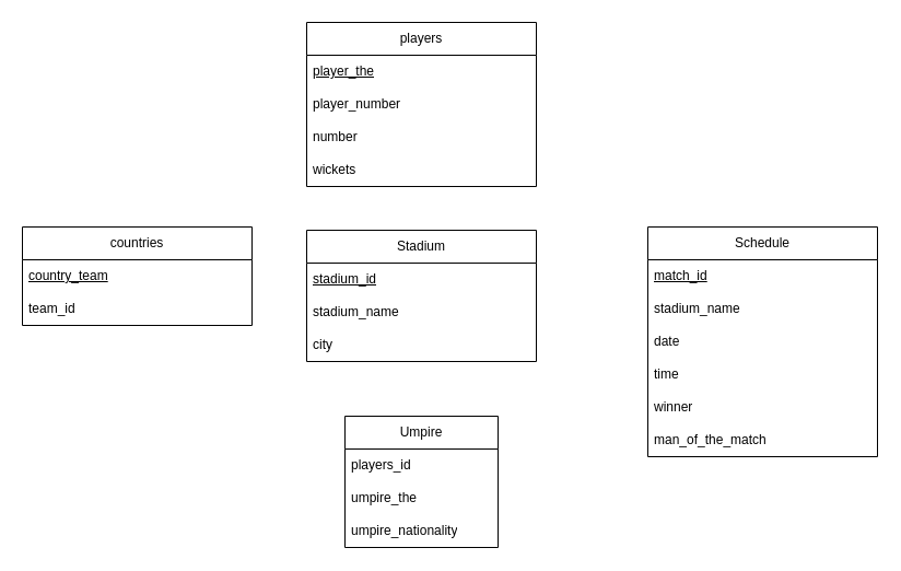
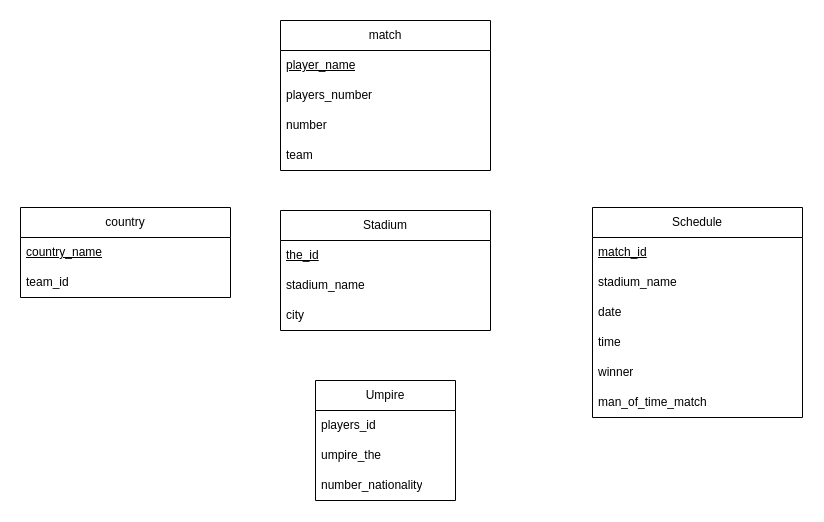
  <mxCell id="0" />
  <mxCell id="1" parent="0" />
- <mxCell id="2" value="countries" style="swimlane;fontStyle=0;childLayout=stackLayout;horizontal=1;startSize=30;horizontalStack=0;resizeParent=1;resizeParentMax=0;resizeLast=0;collapsible=1;marginBottom=0;whiteSpace=wrap;html=1;" vertex="1" parent="1"><mxGeometry y="207" width="210" height="90" as="geometry" x="20"><mxRectangle x="50" y="270" width="100" height="30" as="alternateBounds" /></mxGeometry></mxCell>
- <mxCell id="3" value="&lt;u&gt;country_team&lt;/u&gt;" style="text;strokeColor=none;fillColor=none;align=left;verticalAlign=middle;spacingLeft=4;spacingRight=4;overflow=hidden;points=[[0,0.5],[1,0.5]];portConstraint=eastwest;rotatable=0;whiteSpace=wrap;html=1;" vertex="1" parent="2"><mxGeometry y="30" width="210" height="30" as="geometry" /></mxCell>
+ <mxCell id="2" value="country" style="swimlane;fontStyle=0;childLayout=stackLayout;horizontal=1;startSize=30;horizontalStack=0;resizeParent=1;resizeParentMax=0;resizeLast=0;collapsible=1;marginBottom=0;whiteSpace=wrap;html=1;" vertex="1" parent="1"><mxGeometry y="207" width="210" height="90" as="geometry" x="20"><mxRectangle x="50" y="270" width="100" height="30" as="alternateBounds" /></mxGeometry></mxCell>
+ <mxCell id="3" value="&lt;u&gt;country_name&lt;/u&gt;" style="text;strokeColor=none;fillColor=none;align=left;verticalAlign=middle;spacingLeft=4;spacingRight=4;overflow=hidden;points=[[0,0.5],[1,0.5]];portConstraint=eastwest;rotatable=0;whiteSpace=wrap;html=1;" vertex="1" parent="2"><mxGeometry y="30" width="210" height="30" as="geometry" /></mxCell>
  <mxCell id="4" value="team_id" style="text;strokeColor=none;fillColor=none;align=left;verticalAlign=middle;spacingLeft=4;spacingRight=4;overflow=hidden;points=[[0,0.5],[1,0.5]];portConstraint=eastwest;rotatable=0;whiteSpace=wrap;html=1;" vertex="1" parent="2"><mxGeometry y="60" width="210" height="30" as="geometry" /></mxCell>
  <mxCell id="5" value="Schedule" style="swimlane;fontStyle=0;childLayout=stackLayout;horizontal=1;startSize=30;horizontalStack=0;resizeParent=1;resizeParentMax=0;resizeLast=0;collapsible=1;marginBottom=0;whiteSpace=wrap;html=1;" vertex="1" parent="1"><mxGeometry x="592" y="207" width="210" height="210" as="geometry"><mxRectangle x="50" y="270" width="100" height="30" as="alternateBounds" /></mxGeometry></mxCell>
  <mxCell id="6" value="&lt;u&gt;match_id&lt;/u&gt;" style="text;strokeColor=none;fillColor=none;align=left;verticalAlign=middle;spacingLeft=4;spacingRight=4;overflow=hidden;points=[[0,0.5],[1,0.5]];portConstraint=eastwest;rotatable=0;whiteSpace=wrap;html=1;" vertex="1" parent="5"><mxGeometry y="30" width="210" height="30" as="geometry" /></mxCell>
  <mxCell id="7" value="stadium_name" style="text;strokeColor=none;fillColor=none;align=left;verticalAlign=middle;spacingLeft=4;spacingRight=4;overflow=hidden;points=[[0,0.5],[1,0.5]];portConstraint=eastwest;rotatable=0;whiteSpace=wrap;html=1;" vertex="1" parent="5"><mxGeometry y="60" width="210" height="30" as="geometry" /></mxCell>
  <mxCell id="8" value="date" style="text;strokeColor=none;fillColor=none;align=left;verticalAlign=middle;spacingLeft=4;spacingRight=4;overflow=hidden;points=[[0,0.5],[1,0.5]];portConstraint=eastwest;rotatable=0;whiteSpace=wrap;html=1;" vertex="1" parent="5"><mxGeometry y="90" width="210" height="30" as="geometry" /></mxCell>
  <mxCell id="9" value="time" style="text;strokeColor=none;fillColor=none;align=left;verticalAlign=middle;spacingLeft=4;spacingRight=4;overflow=hidden;points=[[0,0.5],[1,0.5]];portConstraint=eastwest;rotatable=0;whiteSpace=wrap;html=1;" vertex="1" parent="5"><mxGeometry y="120" width="210" height="30" as="geometry" /></mxCell>
  <mxCell id="10" value="winner" style="text;strokeColor=none;fillColor=none;align=left;verticalAlign=middle;spacingLeft=4;spacingRight=4;overflow=hidden;points=[[0,0.5],[1,0.5]];portConstraint=eastwest;rotatable=0;whiteSpace=wrap;html=1;" vertex="1" parent="5"><mxGeometry y="150" width="210" height="30" as="geometry" /></mxCell>
- <mxCell id="11" value="man_of_the_match" style="text;strokeColor=none;fillColor=none;align=left;verticalAlign=middle;spacingLeft=4;spacingRight=4;overflow=hidden;points=[[0,0.5],[1,0.5]];portConstraint=eastwest;rotatable=0;whiteSpace=wrap;html=1;" vertex="1" parent="5"><mxGeometry y="180" width="210" height="30" as="geometry" /></mxCell>
- <mxCell id="12" value="players" style="swimlane;fontStyle=0;childLayout=stackLayout;horizontal=1;startSize=30;horizontalStack=0;resizeParent=1;resizeParentMax=0;resizeLast=0;collapsible=1;marginBottom=0;whiteSpace=wrap;html=1;" vertex="1" parent="1"><mxGeometry x="280" y="20" width="210" height="150" as="geometry"><mxRectangle x="50" y="270" width="100" height="30" as="alternateBounds" /></mxGeometry></mxCell>
- <mxCell id="13" value="&lt;u&gt;player_the&lt;/u&gt;" style="text;strokeColor=none;fillColor=none;align=left;verticalAlign=middle;spacingLeft=4;spacingRight=4;overflow=hidden;points=[[0,0.5],[1,0.5]];portConstraint=eastwest;rotatable=0;whiteSpace=wrap;html=1;" vertex="1" parent="12"><mxGeometry y="30" width="210" height="30" as="geometry" /></mxCell>
- <mxCell id="14" value="player_number" style="text;strokeColor=none;fillColor=none;align=left;verticalAlign=middle;spacingLeft=4;spacingRight=4;overflow=hidden;points=[[0,0.5],[1,0.5]];portConstraint=eastwest;rotatable=0;whiteSpace=wrap;html=1;" vertex="1" parent="12"><mxGeometry y="60" width="210" height="30" as="geometry" /></mxCell>
+ <mxCell id="11" value="man_of_time_match" style="text;strokeColor=none;fillColor=none;align=left;verticalAlign=middle;spacingLeft=4;spacingRight=4;overflow=hidden;points=[[0,0.5],[1,0.5]];portConstraint=eastwest;rotatable=0;whiteSpace=wrap;html=1;" vertex="1" parent="5"><mxGeometry y="180" width="210" height="30" as="geometry" /></mxCell>
+ <mxCell id="12" value="match" style="swimlane;fontStyle=0;childLayout=stackLayout;horizontal=1;startSize=30;horizontalStack=0;resizeParent=1;resizeParentMax=0;resizeLast=0;collapsible=1;marginBottom=0;whiteSpace=wrap;html=1;" vertex="1" parent="1"><mxGeometry x="280" y="20" width="210" height="150" as="geometry"><mxRectangle x="50" y="270" width="100" height="30" as="alternateBounds" /></mxGeometry></mxCell>
+ <mxCell id="13" value="&lt;u&gt;player_name&lt;/u&gt;" style="text;strokeColor=none;fillColor=none;align=left;verticalAlign=middle;spacingLeft=4;spacingRight=4;overflow=hidden;points=[[0,0.5],[1,0.5]];portConstraint=eastwest;rotatable=0;whiteSpace=wrap;html=1;" vertex="1" parent="12"><mxGeometry y="30" width="210" height="30" as="geometry" /></mxCell>
+ <mxCell id="14" value="players_number" style="text;strokeColor=none;fillColor=none;align=left;verticalAlign=middle;spacingLeft=4;spacingRight=4;overflow=hidden;points=[[0,0.5],[1,0.5]];portConstraint=eastwest;rotatable=0;whiteSpace=wrap;html=1;" vertex="1" parent="12"><mxGeometry y="60" width="210" height="30" as="geometry" /></mxCell>
  <mxCell id="15" value="number" style="text;strokeColor=none;fillColor=none;align=left;verticalAlign=middle;spacingLeft=4;spacingRight=4;overflow=hidden;points=[[0,0.5],[1,0.5]];portConstraint=eastwest;rotatable=0;whiteSpace=wrap;html=1;" vertex="1" parent="12"><mxGeometry y="90" width="210" height="30" as="geometry" /></mxCell>
- <mxCell id="16" value="wickets" style="text;strokeColor=none;fillColor=none;align=left;verticalAlign=middle;spacingLeft=4;spacingRight=4;overflow=hidden;points=[[0,0.5],[1,0.5]];portConstraint=eastwest;rotatable=0;whiteSpace=wrap;html=1;" vertex="1" parent="12"><mxGeometry y="120" width="210" height="30" as="geometry" /></mxCell>
+ <mxCell id="16" value="team" style="text;strokeColor=none;fillColor=none;align=left;verticalAlign=middle;spacingLeft=4;spacingRight=4;overflow=hidden;points=[[0,0.5],[1,0.5]];portConstraint=eastwest;rotatable=0;whiteSpace=wrap;html=1;" vertex="1" parent="12"><mxGeometry y="120" width="210" height="30" as="geometry" /></mxCell>
  <mxCell id="17" value="Stadium" style="swimlane;fontStyle=0;childLayout=stackLayout;horizontal=1;startSize=30;horizontalStack=0;resizeParent=1;resizeParentMax=0;resizeLast=0;collapsible=1;marginBottom=0;whiteSpace=wrap;html=1;" vertex="1" parent="1"><mxGeometry x="280" y="210" width="210" height="120" as="geometry"><mxRectangle x="50" y="270" width="100" height="30" as="alternateBounds" /></mxGeometry></mxCell>
- <mxCell id="18" value="&lt;u&gt;stadium_id&lt;/u&gt;" style="text;strokeColor=none;fillColor=none;align=left;verticalAlign=middle;spacingLeft=4;spacingRight=4;overflow=hidden;points=[[0,0.5],[1,0.5]];portConstraint=eastwest;rotatable=0;whiteSpace=wrap;html=1;" vertex="1" parent="17"><mxGeometry y="30" width="210" height="30" as="geometry" /></mxCell>
+ <mxCell id="18" value="&lt;u&gt;the_id&lt;/u&gt;" style="text;strokeColor=none;fillColor=none;align=left;verticalAlign=middle;spacingLeft=4;spacingRight=4;overflow=hidden;points=[[0,0.5],[1,0.5]];portConstraint=eastwest;rotatable=0;whiteSpace=wrap;html=1;" vertex="1" parent="17"><mxGeometry y="30" width="210" height="30" as="geometry" /></mxCell>
  <mxCell id="19" value="stadium_name" style="text;strokeColor=none;fillColor=none;align=left;verticalAlign=middle;spacingLeft=4;spacingRight=4;overflow=hidden;points=[[0,0.5],[1,0.5]];portConstraint=eastwest;rotatable=0;whiteSpace=wrap;html=1;" vertex="1" parent="17"><mxGeometry y="60" width="210" height="30" as="geometry" /></mxCell>
  <mxCell id="20" value="city" style="text;strokeColor=none;fillColor=none;align=left;verticalAlign=middle;spacingLeft=4;spacingRight=4;overflow=hidden;points=[[0,0.5],[1,0.5]];portConstraint=eastwest;rotatable=0;whiteSpace=wrap;html=1;" vertex="1" parent="17"><mxGeometry y="90" width="210" height="30" as="geometry" /></mxCell>
  <mxCell id="21" value="Umpire" style="swimlane;fontStyle=0;childLayout=stackLayout;horizontal=1;startSize=30;horizontalStack=0;resizeParent=1;resizeParentMax=0;resizeLast=0;collapsible=1;marginBottom=0;whiteSpace=wrap;html=1;" vertex="1" parent="1"><mxGeometry x="315" y="380" width="140" height="120" as="geometry" /></mxCell>
  <mxCell id="22" value="players_id" style="text;strokeColor=none;fillColor=none;align=left;verticalAlign=middle;spacingLeft=4;spacingRight=4;overflow=hidden;points=[[0,0.5],[1,0.5]];portConstraint=eastwest;rotatable=0;whiteSpace=wrap;html=1;" vertex="1" parent="21"><mxGeometry y="30" width="140" height="30" as="geometry" /></mxCell>
  <mxCell id="23" value="umpire_the" style="text;strokeColor=none;fillColor=none;align=left;verticalAlign=middle;spacingLeft=4;spacingRight=4;overflow=hidden;points=[[0,0.5],[1,0.5]];portConstraint=eastwest;rotatable=0;whiteSpace=wrap;html=1;" vertex="1" parent="21"><mxGeometry y="60" width="140" height="30" as="geometry" /></mxCell>
- <mxCell id="24" value="umpire_nationality" style="text;strokeColor=none;fillColor=none;align=left;verticalAlign=middle;spacingLeft=4;spacingRight=4;overflow=hidden;points=[[0,0.5],[1,0.5]];portConstraint=eastwest;rotatable=0;whiteSpace=wrap;html=1;" vertex="1" parent="21"><mxGeometry y="90" width="140" height="30" as="geometry" /></mxCell>
+ <mxCell id="24" value="number_nationality" style="text;strokeColor=none;fillColor=none;align=left;verticalAlign=middle;spacingLeft=4;spacingRight=4;overflow=hidden;points=[[0,0.5],[1,0.5]];portConstraint=eastwest;rotatable=0;whiteSpace=wrap;html=1;" vertex="1" parent="21"><mxGeometry y="90" width="140" height="30" as="geometry" /></mxCell>
